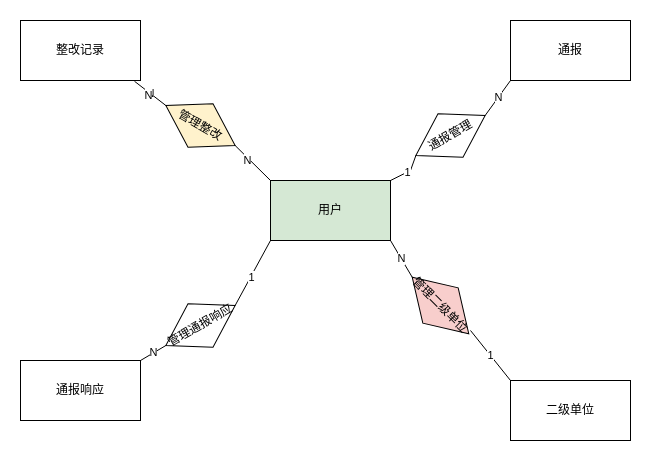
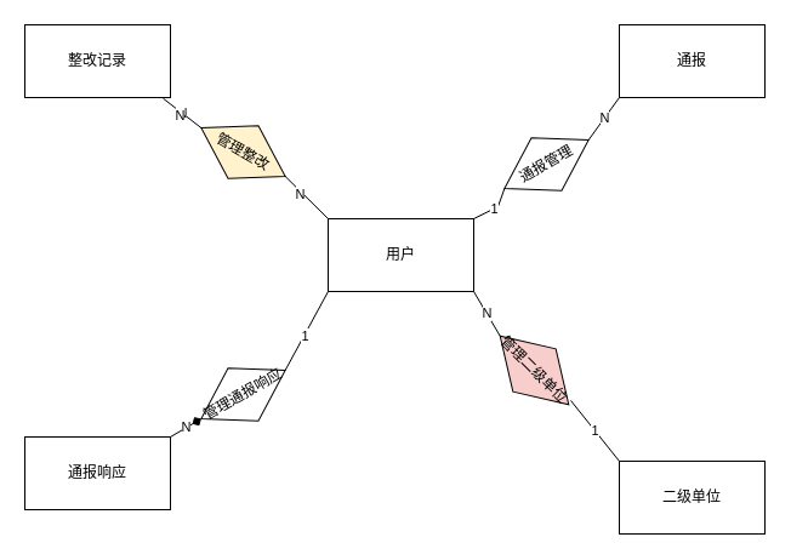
  <mxCell id="0" />
  <mxCell id="1" parent="0" />
- <mxCell id="2" value="用户" style="rounded=0;whiteSpace=wrap;html=1;fillColor=#d5e8d4;" vertex="1" parent="1"><mxGeometry x="270" y="180" width="120" height="60" as="geometry" /></mxCell>
+ <mxCell id="2" value="用户" style="rounded=0;whiteSpace=wrap;html=1;" vertex="1" parent="1"><mxGeometry x="270" y="180" width="120" height="60" as="geometry" /></mxCell>
  <mxCell id="3" value="整改记录" style="rounded=0;whiteSpace=wrap;html=1;" vertex="1" parent="1"><mxGeometry x="20" y="20" width="120" height="60" as="geometry" /></mxCell>
  <mxCell id="4" value="通报" style="rounded=0;whiteSpace=wrap;html=1;" vertex="1" parent="1"><mxGeometry x="510" y="20" width="120" height="60" as="geometry" /></mxCell>
  <mxCell id="5" value="通报响应" style="rounded=0;whiteSpace=wrap;html=1;" vertex="1" parent="1"><mxGeometry x="20" y="360" width="120" height="60" as="geometry" /></mxCell>
  <mxCell id="6" value="二级单位" style="rounded=0;whiteSpace=wrap;html=1;" vertex="1" parent="1"><mxGeometry x="510" y="380" width="120" height="60" as="geometry" /></mxCell>
  <mxCell id="7" value="通报管理" style="rhombus;whiteSpace=wrap;html=1;rotation=-30;" vertex="1" parent="1"><mxGeometry x="410" y="110" width="80" height="50" as="geometry" /></mxCell>
  <mxCell id="8" value="管理二级单位" style="rhombus;whiteSpace=wrap;html=1;rotation=45;fillColor=#f8cecc;" vertex="1" parent="1"><mxGeometry x="400" y="280" width="80" height="50" as="geometry" /></mxCell>
  <mxCell id="9" value="管理整改" style="rhombus;whiteSpace=wrap;html=1;rotation=30;fillColor=#fff2cc;" vertex="1" parent="1"><mxGeometry x="160" y="100" width="80" height="50" as="geometry" /></mxCell>
  <mxCell id="10" value="管理通报响应" style="rhombus;whiteSpace=wrap;html=1;rotation=-30;" vertex="1" parent="1"><mxGeometry x="160" y="300" width="80" height="50" as="geometry" /></mxCell>
  <mxCell id="11" value="" style="endArrow=none;html=1;rounded=0;exitX=0;exitY=0;exitDx=0;exitDy=0;entryX=1;entryY=0.5;entryDx=0;entryDy=0;" edge="1" parent="1" source="2" target="9"><mxGeometry width="50" height="50" relative="1" as="geometry"><mxPoint x="350" y="290" as="sourcePoint" /><mxPoint x="400" y="240" as="targetPoint" /></mxGeometry></mxCell>
  <mxCell id="12" value="N" style="edgeLabel;html=1;align=center;verticalAlign=middle;resizable=0;points=[];" vertex="1" connectable="0" parent="11"><mxGeometry x="0.234" y="2" relative="1" as="geometry"><mxPoint as="offset" /></mxGeometry></mxCell>
  <mxCell id="13" value="N" style="endArrow=none;html=1;rounded=0;entryX=0;entryY=0.5;entryDx=0;entryDy=0;exitX=0.95;exitY=1.013;exitDx=0;exitDy=0;exitPerimeter=0;" edge="1" parent="1" source="3" target="9"><mxGeometry width="50" height="50" relative="1" as="geometry"><mxPoint x="80" y="140" as="sourcePoint" /><mxPoint x="160" y="100" as="targetPoint" /></mxGeometry></mxCell>
  <mxCell id="14" value="N" style="edgeLabel;html=1;align=center;verticalAlign=middle;resizable=0;points=[];" vertex="1" connectable="0" parent="13"><mxGeometry x="-0.056" y="-3" relative="1" as="geometry"><mxPoint as="offset" /></mxGeometry></mxCell>
  <mxCell id="15" value="1" style="endArrow=none;html=1;rounded=0;exitX=1;exitY=0;exitDx=0;exitDy=0;entryX=0;entryY=0.5;entryDx=0;entryDy=0;" edge="1" parent="1" source="2" target="7"><mxGeometry width="50" height="50" relative="1" as="geometry"><mxPoint x="380" y="200" as="sourcePoint" /><mxPoint x="430" y="150" as="targetPoint" /><Array as="points"><mxPoint x="410" y="170" /></Array></mxGeometry></mxCell>
  <mxCell id="16" value="N" style="endArrow=none;html=1;rounded=0;entryX=0;entryY=1;entryDx=0;entryDy=0;exitX=1;exitY=0.5;exitDx=0;exitDy=0;" edge="1" parent="1" source="7" target="4"><mxGeometry width="50" height="50" relative="1" as="geometry"><mxPoint x="460" y="120" as="sourcePoint" /><mxPoint x="510" y="70" as="targetPoint" /></mxGeometry></mxCell>
  <mxCell id="17" value="" style="endArrow=none;html=1;rounded=0;exitX=1;exitY=0.5;exitDx=0;exitDy=0;" edge="1" parent="1" source="10"><mxGeometry width="50" height="50" relative="1" as="geometry"><mxPoint x="220" y="290" as="sourcePoint" /><mxPoint x="270" y="240" as="targetPoint" /></mxGeometry></mxCell>
  <mxCell id="18" value="1" style="edgeLabel;html=1;align=center;verticalAlign=middle;resizable=0;points=[];" vertex="1" connectable="0" parent="17"><mxGeometry x="-0.122" y="-1" relative="1" as="geometry"><mxPoint y="-1" as="offset" /></mxGeometry></mxCell>
- <mxCell id="19" value="N" style="endArrow=none;html=1;rounded=0;exitX=1;exitY=0;exitDx=0;exitDy=0;entryX=0;entryY=0.5;entryDx=0;entryDy=0;" edge="1" parent="1" source="5" target="10"><mxGeometry width="50" height="50" relative="1" as="geometry"><mxPoint x="90" y="370" as="sourcePoint" /><mxPoint x="140" y="320" as="targetPoint" /></mxGeometry></mxCell>
+ <mxCell id="19" value="N" style="endArrow=diamond;html=1;rounded=0;exitX=1;exitY=0;exitDx=0;exitDy=0;entryX=0;entryY=0.5;entryDx=0;entryDy=0;" edge="1" parent="1" source="5" target="10"><mxGeometry width="50" height="50" relative="1" as="geometry"><mxPoint x="90" y="370" as="sourcePoint" /><mxPoint x="140" y="320" as="targetPoint" /></mxGeometry></mxCell>
  <mxCell id="20" value="N" style="endArrow=none;html=1;rounded=0;entryX=0;entryY=0.5;entryDx=0;entryDy=0;exitX=1;exitY=1;exitDx=0;exitDy=0;" edge="1" parent="1" source="2" target="8"><mxGeometry width="50" height="50" relative="1" as="geometry"><mxPoint x="260" y="360" as="sourcePoint" /><mxPoint x="310" y="310" as="targetPoint" /></mxGeometry></mxCell>
  <mxCell id="21" value="1" style="endArrow=none;html=1;rounded=0;entryX=0;entryY=0;entryDx=0;entryDy=0;exitX=0.986;exitY=0.429;exitDx=0;exitDy=0;exitPerimeter=0;" edge="1" parent="1" source="8" target="6"><mxGeometry width="50" height="50" relative="1" as="geometry"><mxPoint x="330" y="440" as="sourcePoint" /><mxPoint x="380" y="390" as="targetPoint" /></mxGeometry></mxCell>
